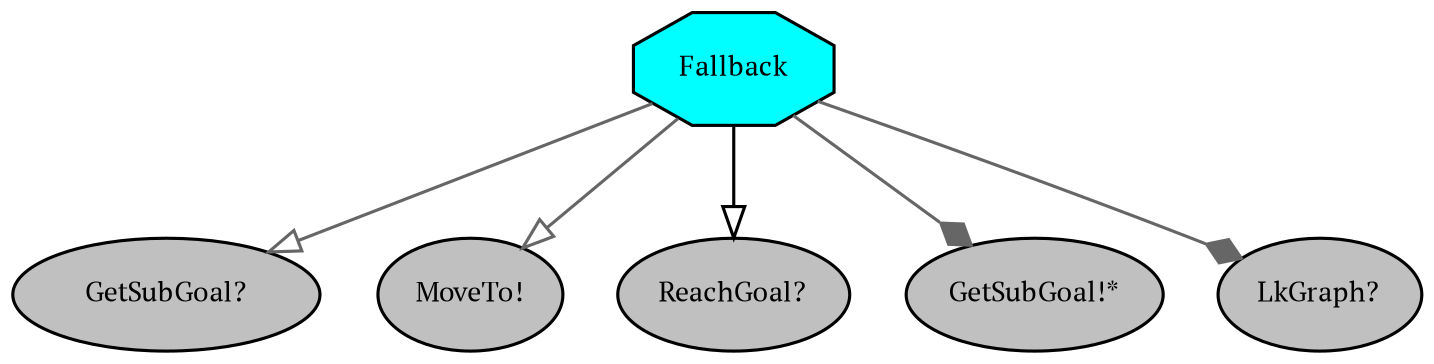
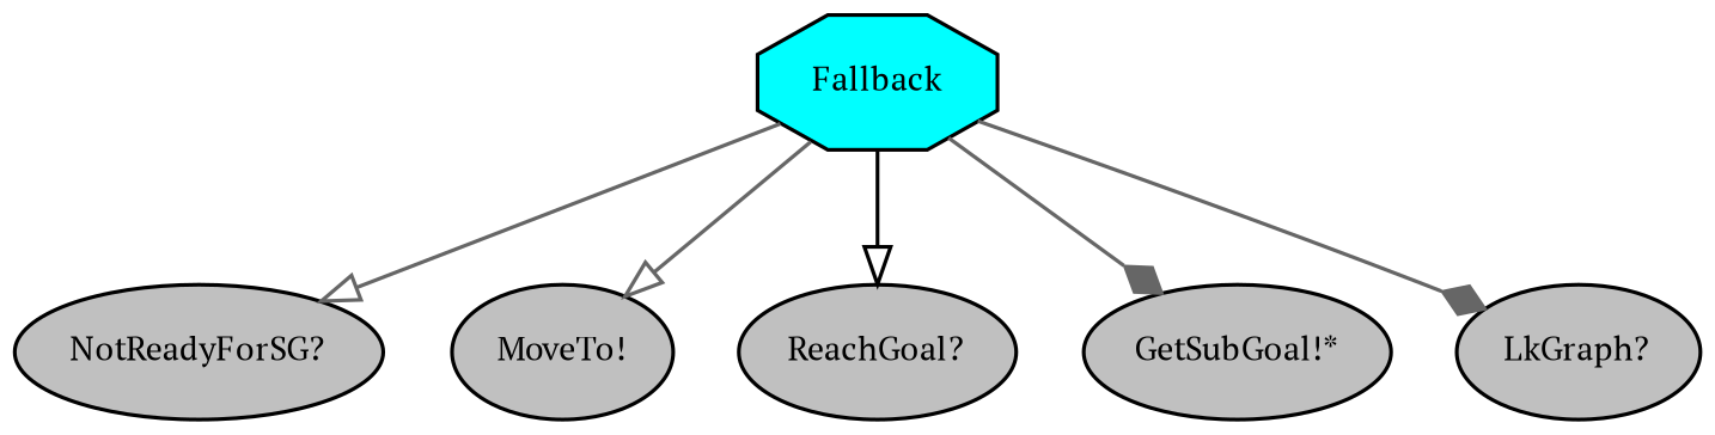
  digraph {
    fontname="PT Serif"
    ordering=out
    node [fillcolor=gray fontcolor=black fontname="PT Serif" fontsize=9 shape=ellipse style=filled]
    edge [arrowhead=onormal color=gray40 fontname="PT Serif"]
    n1 [fillcolor=cyan label=Fallback shape=octagon]
-   n2 [label="GetSubGoal?"]
+   n2 [label="NotReadyForSG?"]
    n3 [label="MoveTo!"]
    n4 [label="ReachGoal?"]
    n5 [label="GetSubGoal!*"]
    n6 [label="LkGraph?"]
    n1 -> n2
    n1 -> n3
    n1 -> n4 [color=black]
    n1 -> n5 [arrowhead=diamond]
    n1 -> n6 [arrowhead=diamond]
  }
